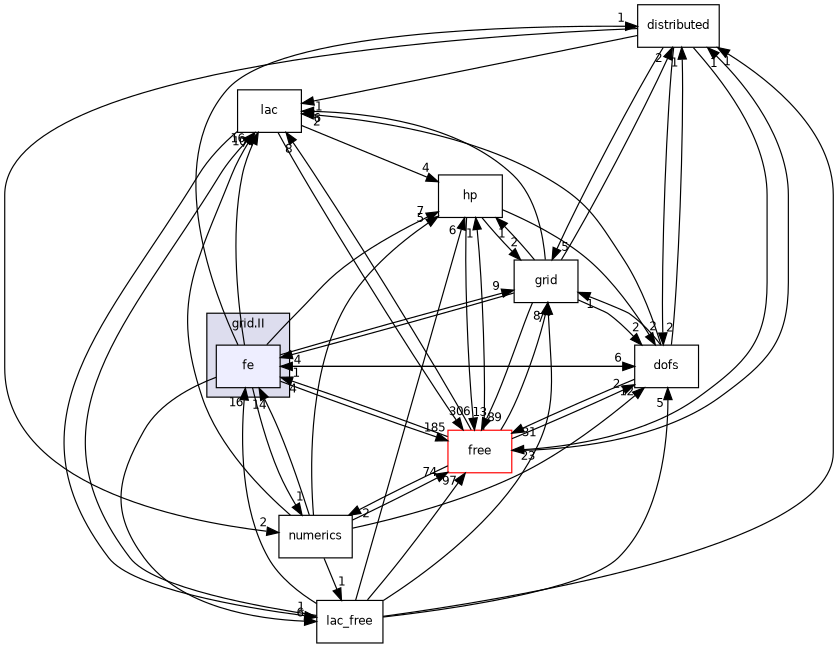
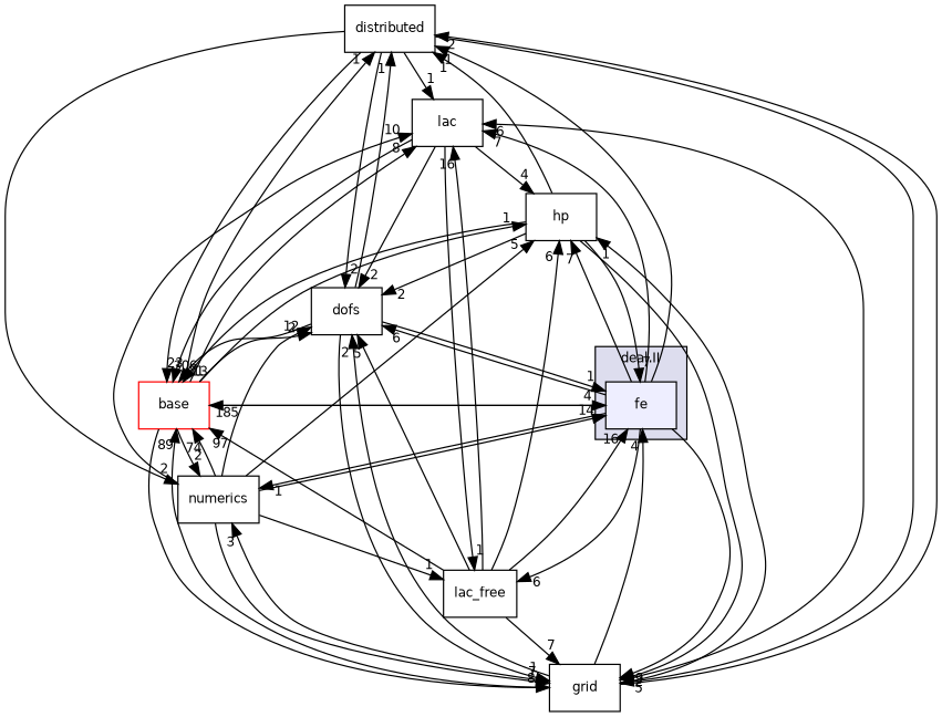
  digraph {
    compound=true
    node [fontname=Helvetica fontsize=10 shape=box]
    edge [headlabel=1 labeldistance=1.5 labelfontname=Helvetica labelfontsize=10]
    n1 [fillcolor="#eeeeff" label=fe pencolor=black style=filled]
    n2 [label=distributed]
    n3 [label=lac]
    n4 [label=hp]
    n5 [label=grid]
-   n6 [color=red fillcolor=white label=free style=filled]
+   n6 [color=red fillcolor=white label=base style=filled]
    n7 [label=dofs]
    n8 [label=numerics]
    n9 [label=lac_free]
    subgraph cluster_1 {
      bgcolor="#ddddee"
      fontname=Helvetica
      fontsize=10
-     label="grid.II"
+     label="deal.II"
      pencolor=black
      n1
    }
    n1 -> n2
    n1 -> n3 [headlabel=7]
    n1 -> n4 [headlabel=7]
    n1 -> n5 [headlabel=9]
    n1 -> n6 [headlabel=185]
    n1 -> n7 [headlabel=6]
    n1 -> n8
    n1 -> n9 [headlabel=6]
    n2 -> n3
    n2 -> n5 [headlabel=5]
    n2 -> n6 [headlabel=23]
    n2 -> n7 [headlabel=2]
    n2 -> n8 [headlabel=2]
    n3 -> n4 [headlabel=4]
    n3 -> n6 [headlabel=306]
    n3 -> n9
+   n4 -> n1 [headlabel=7]
    n4 -> n5 [headlabel=2]
    n4 -> n6 [headlabel=13]
    n4 -> n7 [headlabel=2]
    n5 -> n1 [headlabel=4]
    n5 -> n2 [headlabel=2]
    n5 -> n3 [headlabel=6]
    n5 -> n4
    n5 -> n6 [headlabel=89]
    n5 -> n7 [headlabel=2]
+   n5 -> n8 [headlabel=3]
    n6 -> n1 [headlabel=4]
    n6 -> n2
    n6 -> n3 [headlabel=8]
    n6 -> n4
    n6 -> n5 [headlabel=8]
    n6 -> n7 [headlabel=2]
    n6 -> n8 [headlabel=2]
    n7 -> n1
    n7 -> n2
-   n7 -> n3 [headlabel=2]
+   n3 -> n7 [headlabel=2]
    n7 -> n5
    n7 -> n6 [headlabel=31]
    n8 -> n1 [headlabel=14]
    n8 -> n3 [headlabel=10]
    n8 -> n4 [headlabel=5]
+   n8 -> n5 [headlabel=7]
    n8 -> n6 [headlabel=74]
    n8 -> n7 [headlabel=12]
    n8 -> n9
    n9 -> n1 [headlabel=16]
-   n9 -> n2
+   n4 -> n2
    n9 -> n3 [headlabel=16]
    n9 -> n4 [headlabel=6]
    n9 -> n5 [headlabel=7]
    n9 -> n6 [headlabel=97]
    n9 -> n7 [headlabel=5]
  }
